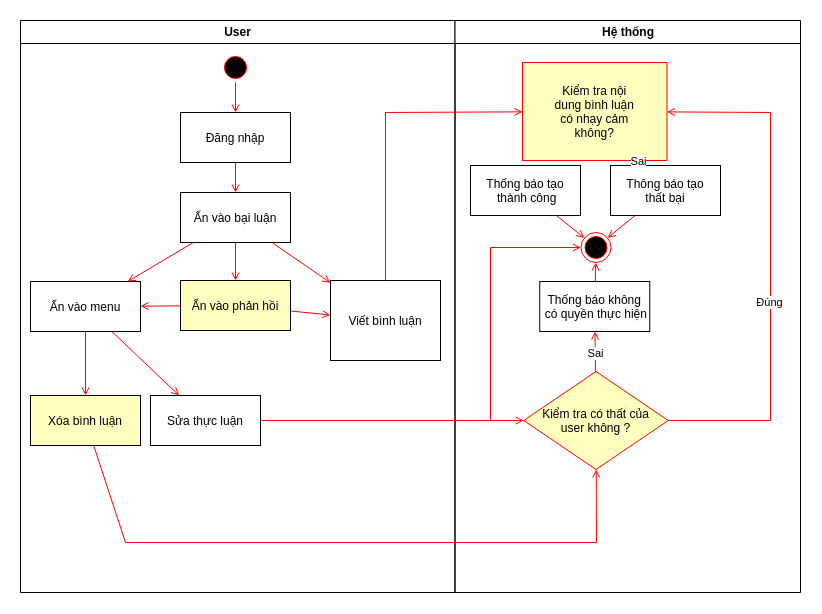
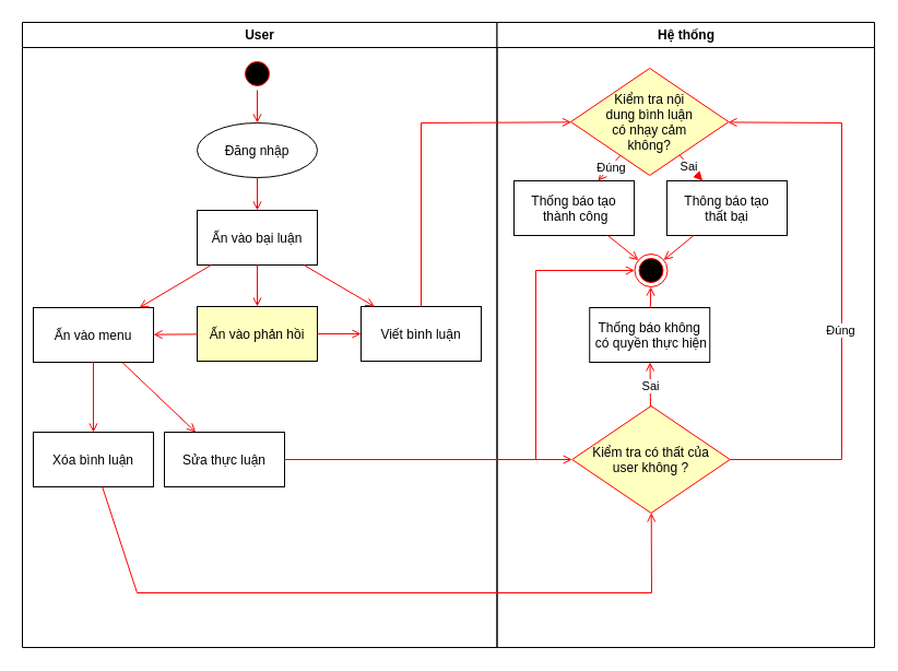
  <mxCell id="0" />
  <mxCell id="1" parent="0" />
  <mxCell id="2" value="User" style="swimlane;whiteSpace=wrap" parent="1" vertex="1"><mxGeometry x="20" y="20" width="434.5" height="572" as="geometry" /></mxCell>
  <mxCell id="3" value="" style="ellipse;shape=startState;fillColor=#000000;strokeColor=#ff0000;" parent="2" vertex="1"><mxGeometry x="200" y="32" width="30" height="30" as="geometry" /></mxCell>
- <mxCell id="4" value="Đăng nhập" style="" vertex="1" parent="2"><mxGeometry x="160" y="92" width="110" height="50" as="geometry" /></mxCell>
+ <mxCell id="4" value="Đăng nhập" style="ellipse;" vertex="1" parent="2"><mxGeometry x="160" y="92" width="110" height="50" as="geometry" /></mxCell>
  <mxCell id="5" value="" style="endArrow=open;strokeColor=#FF0000;endFill=1;rounded=0;" edge="1" parent="2" source="3" target="4"><mxGeometry relative="1" as="geometry"><mxPoint x="165" y="47" as="sourcePoint" /><mxPoint x="479.5" y="335" as="targetPoint" /></mxGeometry></mxCell>
  <mxCell id="6" value="Ấn vào bại luận" style="" vertex="1" parent="2"><mxGeometry x="160" y="172" width="110" height="50" as="geometry" /></mxCell>
  <mxCell id="7" value="" style="endArrow=open;strokeColor=#FF0000;endFill=1;rounded=0;" edge="1" parent="2" source="4" target="6"><mxGeometry relative="1" as="geometry"><mxPoint x="175" y="82" as="sourcePoint" /><mxPoint x="175" y="132" as="targetPoint" /></mxGeometry></mxCell>
  <mxCell id="8" value="Sửa thực luận" style="" vertex="1" parent="2"><mxGeometry x="130" y="375" width="110" height="50" as="geometry" /></mxCell>
  <mxCell id="9" value="" style="endArrow=open;strokeColor=#FF0000;endFill=1;rounded=0;" edge="1" parent="2" source="11" target="8"><mxGeometry relative="1" as="geometry"><mxPoint x="205" y="142" as="sourcePoint" /><mxPoint x="265" y="192" as="targetPoint" /></mxGeometry></mxCell>
- <mxCell id="10" value="Xóa bình luận" style="fillColor=#ffffc0;" vertex="1" parent="2"><mxGeometry x="10" y="375" width="110" height="50" as="geometry" /></mxCell>
+ <mxCell id="10" value="Xóa bình luận" style="" vertex="1" parent="2"><mxGeometry x="10" y="375" width="110" height="50" as="geometry" /></mxCell>
  <mxCell id="11" value="Ấn vào menu" style="" vertex="1" parent="2"><mxGeometry x="10" y="261" width="110" height="50" as="geometry" /></mxCell>
  <mxCell id="12" value="" style="endArrow=open;strokeColor=#FF0000;endFill=1;rounded=0;" edge="1" parent="2" source="11" target="10"><mxGeometry relative="1" as="geometry"><mxPoint x="140" y="232" as="sourcePoint" /><mxPoint x="180" y="295" as="targetPoint" /></mxGeometry></mxCell>
  <mxCell id="13" value="" style="endArrow=open;strokeColor=#FF0000;endFill=1;rounded=0;" edge="1" parent="2" source="6" target="11"><mxGeometry relative="1" as="geometry"><mxPoint x="150" y="322" as="sourcePoint" /><mxPoint x="190" y="385" as="targetPoint" /></mxGeometry></mxCell>
- <mxCell id="14" value="Viết bình luận" style="" vertex="1" parent="2"><mxGeometry x="310" y="260" width="110" height="80" as="geometry" /></mxCell>
+ <mxCell id="14" value="Viết bình luận" style="" vertex="1" parent="2"><mxGeometry x="310" y="260" width="110" height="50" as="geometry" /></mxCell>
  <mxCell id="15" value="" style="endArrow=open;strokeColor=#FF0000;endFill=1;rounded=0;" edge="1" parent="2" source="6" target="14"><mxGeometry relative="1" as="geometry"><mxPoint x="181" y="212" as="sourcePoint" /><mxPoint x="149" y="272" as="targetPoint" /></mxGeometry></mxCell>
  <mxCell id="16" value="Ấn vào phản hồi" style="fillColor=#ffffc0;" vertex="1" parent="2"><mxGeometry x="160" y="260" width="110" height="50" as="geometry" /></mxCell>
  <mxCell id="17" value="" style="endArrow=open;strokeColor=#FF0000;endFill=1;rounded=0;" edge="1" parent="2" source="6" target="16"><mxGeometry relative="1" as="geometry"><mxPoint x="163" y="242" as="sourcePoint" /><mxPoint x="127" y="271" as="targetPoint" /></mxGeometry></mxCell>
  <mxCell id="18" value="" style="endArrow=open;strokeColor=#FF0000;endFill=1;rounded=0;" edge="1" parent="2" source="16" target="14"><mxGeometry relative="1" as="geometry"><mxPoint x="195" y="232" as="sourcePoint" /><mxPoint x="195" y="271" as="targetPoint" /></mxGeometry></mxCell>
  <mxCell id="19" value="" style="endArrow=open;strokeColor=#FF0000;endFill=1;rounded=0;" edge="1" parent="2" source="16" target="11"><mxGeometry relative="1" as="geometry"><mxPoint x="180" y="232" as="sourcePoint" /><mxPoint x="225" y="270" as="targetPoint" /></mxGeometry></mxCell>
  <mxCell id="20" value="Hệ thống" style="swimlane;whiteSpace=wrap" parent="1" vertex="1"><mxGeometry x="454.5" y="20" width="345.5" height="572" as="geometry" /></mxCell>
- <mxCell id="21" value="Kiểm tra nội&#10;dung bình luận &#10;có nhạy cảm &#10;không?" style="fillColor=#ffffc0;strokeColor=#ff0000;rounded=0;" parent="20" vertex="1"><mxGeometry x="67.5" y="42" width="144.5" height="98" as="geometry" /></mxCell>
+ <mxCell id="21" value="Kiểm tra nội&#10;dung bình luận &#10;có nhạy cảm &#10;không?" style="rhombus;fillColor=#ffffc0;strokeColor=#ff0000;" parent="20" vertex="1"><mxGeometry x="67.5" y="42" width="144.5" height="98" as="geometry" /></mxCell>
  <mxCell id="22" value="" style="ellipse;shape=endState;fillColor=#000000;strokeColor=#ff0000" vertex="1" parent="20"><mxGeometry x="126" y="212" width="30" height="30" as="geometry" /></mxCell>
  <mxCell id="23" value="Thống báo tạo&#10; thành công" style="" vertex="1" parent="20"><mxGeometry x="15.5" y="145" width="110" height="50" as="geometry" /></mxCell>
  <mxCell id="24" value="Thông báo tạo&#10;thất bại" style="" vertex="1" parent="20"><mxGeometry x="155.5" y="145" width="110" height="50" as="geometry" /></mxCell>
+ <mxCell id="25" value="" style="endArrow=open;strokeColor=#FF0000;endFill=1;rounded=0;" edge="1" parent="20" source="21" target="23"><mxGeometry relative="1" as="geometry"><mxPoint x="-44" y="241" as="sourcePoint" /><mxPoint x="67" y="240" as="targetPoint" /></mxGeometry></mxCell>
+ <mxCell id="26" value="Đúng" style="edgeLabel;html=1;align=center;verticalAlign=middle;resizable=0;points=[];" vertex="1" connectable="0" parent="25"><mxGeometry x="-0.127" relative="1" as="geometry"><mxPoint as="offset" /></mxGeometry></mxCell>
  <mxCell id="27" value="" style="endArrow=block;strokeColor=#FF0000;endFill=1;rounded=0;" edge="1" parent="20" source="21" target="24"><mxGeometry relative="1" as="geometry"><mxPoint x="-99" y="162" as="sourcePoint" /><mxPoint x="-99" y="217" as="targetPoint" /></mxGeometry></mxCell>
  <mxCell id="28" value="Sai" style="edgeLabel;html=1;align=center;verticalAlign=middle;resizable=0;points=[];" vertex="1" connectable="0" parent="27"><mxGeometry x="0.042" y="-3" relative="1" as="geometry"><mxPoint y="-4" as="offset" /></mxGeometry></mxCell>
  <mxCell id="29" value="" style="endArrow=open;strokeColor=#FF0000;endFill=1;rounded=0;" edge="1" parent="20" source="23" target="22"><mxGeometry relative="1" as="geometry"><mxPoint x="119" y="275" as="sourcePoint" /><mxPoint x="94" y="322" as="targetPoint" /></mxGeometry></mxCell>
  <mxCell id="30" value="" style="endArrow=open;strokeColor=#FF0000;endFill=1;rounded=0;" edge="1" parent="20" source="24" target="22"><mxGeometry relative="1" as="geometry"><mxPoint x="93" y="495" as="sourcePoint" /><mxPoint x="195.5" y="552" as="targetPoint" /></mxGeometry></mxCell>
  <mxCell id="31" value="Kiểm tra có thất của &#10;user không ?" style="rhombus;fillColor=#ffffc0;strokeColor=#ff0000;" vertex="1" parent="20"><mxGeometry x="68.75" y="351" width="144.5" height="98" as="geometry" /></mxCell>
  <mxCell id="32" value="" style="endArrow=open;strokeColor=#FF0000;endFill=1;rounded=0;" edge="1" parent="20" source="31" target="21"><mxGeometry relative="1" as="geometry"><mxPoint x="-144.5" y="410" as="sourcePoint" /><mxPoint x="78.5" y="410" as="targetPoint" /><Array as="points"><mxPoint x="315.5" y="400" /><mxPoint x="315.5" y="92" /></Array></mxGeometry></mxCell>
  <mxCell id="33" value="Đúng" style="edgeLabel;html=1;align=center;verticalAlign=middle;resizable=0;points=[];" vertex="1" connectable="0" parent="32"><mxGeometry x="-0.141" y="2" relative="1" as="geometry"><mxPoint as="offset" /></mxGeometry></mxCell>
  <mxCell id="34" value="Thống báo không&#10; có quyền thực hiện" style="" vertex="1" parent="20"><mxGeometry x="84.75" y="261" width="110" height="50" as="geometry" /></mxCell>
  <mxCell id="35" value="" style="endArrow=open;strokeColor=#FF0000;endFill=1;rounded=0;" edge="1" parent="20" source="34" target="22"><mxGeometry relative="1" as="geometry"><mxPoint x="-134.5" y="420" as="sourcePoint" /><mxPoint x="138.5" y="245" as="targetPoint" /></mxGeometry></mxCell>
  <mxCell id="36" value="" style="endArrow=open;strokeColor=#FF0000;endFill=1;rounded=0;" edge="1" parent="20" source="31" target="34"><mxGeometry relative="1" as="geometry"><mxPoint x="150" y="282" as="sourcePoint" /><mxPoint x="151" y="252" as="targetPoint" /></mxGeometry></mxCell>
  <mxCell id="37" value="Sai" style="edgeLabel;html=1;align=center;verticalAlign=middle;resizable=0;points=[];" vertex="1" connectable="0" parent="36"><mxGeometry x="-0.048" relative="1" as="geometry"><mxPoint as="offset" /></mxGeometry></mxCell>
  <mxCell id="38" value="" style="endArrow=open;strokeColor=#FF0000;endFill=1;rounded=0;" edge="1" parent="1" source="14" target="21"><mxGeometry relative="1" as="geometry"><mxPoint x="280" y="232" as="sourcePoint" /><mxPoint x="340" y="290" as="targetPoint" /><Array as="points"><mxPoint x="385" y="112" /></Array></mxGeometry></mxCell>
  <mxCell id="39" value="" style="endArrow=open;strokeColor=#FF0000;endFill=1;rounded=0;" edge="1" parent="1" source="8" target="31"><mxGeometry relative="1" as="geometry"><mxPoint x="208" y="342" as="sourcePoint" /><mxPoint x="470" y="552" as="targetPoint" /></mxGeometry></mxCell>
  <mxCell id="40" value="" style="endArrow=open;strokeColor=#FF0000;endFill=1;rounded=0;" edge="1" parent="1" source="8" target="22"><mxGeometry relative="1" as="geometry"><mxPoint x="310" y="430" as="sourcePoint" /><mxPoint x="533" y="430" as="targetPoint" /><Array as="points"><mxPoint x="490" y="420" /><mxPoint x="490" y="247" /></Array></mxGeometry></mxCell>
  <mxCell id="41" value="" style="endArrow=open;strokeColor=#FF0000;endFill=1;rounded=0;" edge="1" parent="1" source="10" target="31"><mxGeometry relative="1" as="geometry"><mxPoint x="310" y="430" as="sourcePoint" /><mxPoint x="533" y="430" as="targetPoint" /><Array as="points"><mxPoint x="125" y="542" /><mxPoint x="596" y="542" /></Array></mxGeometry></mxCell>
